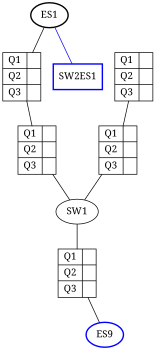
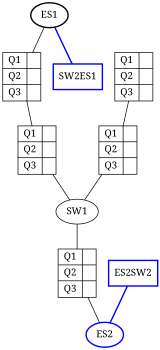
  digraph {
    fontname="Noto Serif"
    node [fontname="Noto Serif" shape=record]
    edge [arrowhead=none fontname="Noto Serif"]
    ES1 [color=black style=bold shape=""]
    n2 [label="{ Q1 | Q2 | Q3 } | { || }"]
    SW2ES1 [color=blue style=bold]
    n4 [label="{ Q1 | Q2 | Q3 } | { || }"]
    SW1 [shape=""]
    n6 [label="{ Q1 | Q2 | Q3 } | { || }"]
-   ES2 [color=blue style=bold label=ES9 shape=""]
+   ES2 [color=blue style=bold shape=""]
+   ES2SW2 [color=blue style=bold]
    n9 [label="{ Q1 | Q2 | Q3 } | { || }"]
    n10 [label="{ Q1 | Q2 | Q3 } | { || }"]
    ES1 -> n2
-   ES1 -> SW2ES1 [color=blue style=solid]
+   ES1 -> SW2ES1 [color=blue style=bold]
    n2 -> n4
    n4 -> SW1
    SW1 -> n6
    n6 -> ES2
+   ES2SW2 -> ES2 [color=blue style=bold]
    n9 -> n10
    n10 -> SW1
  }
